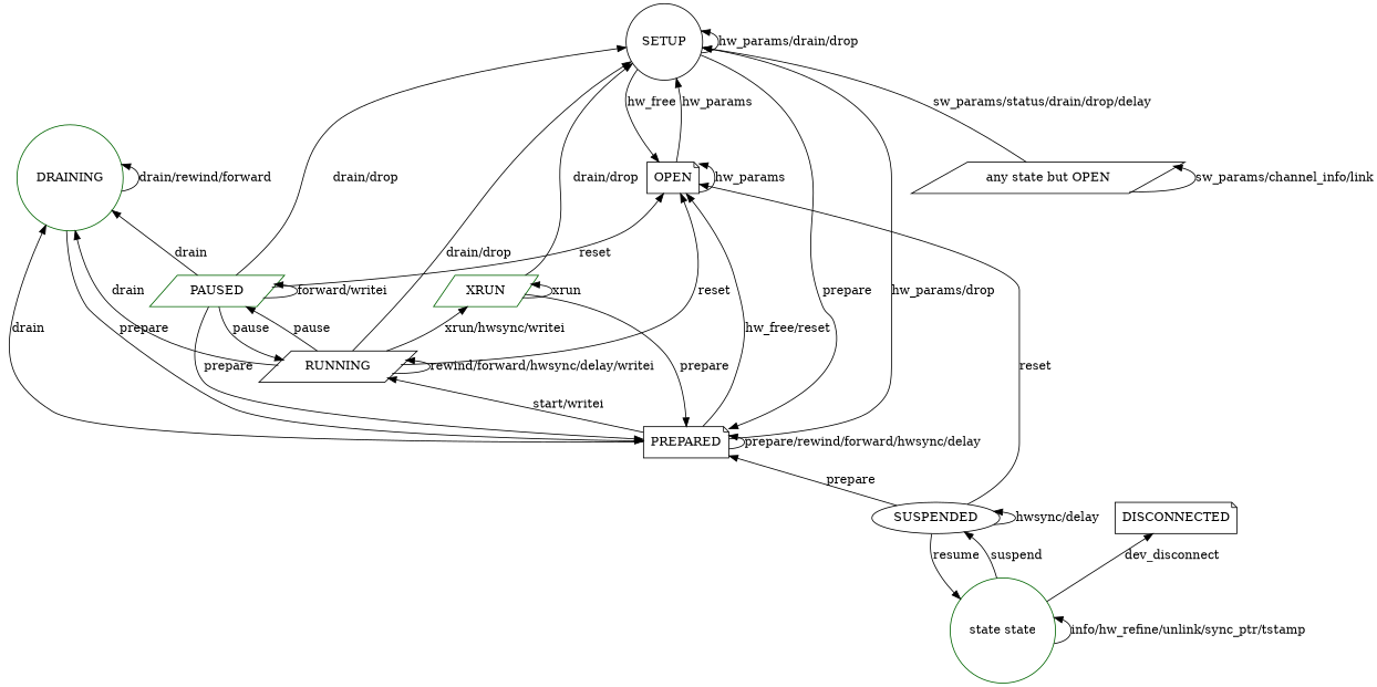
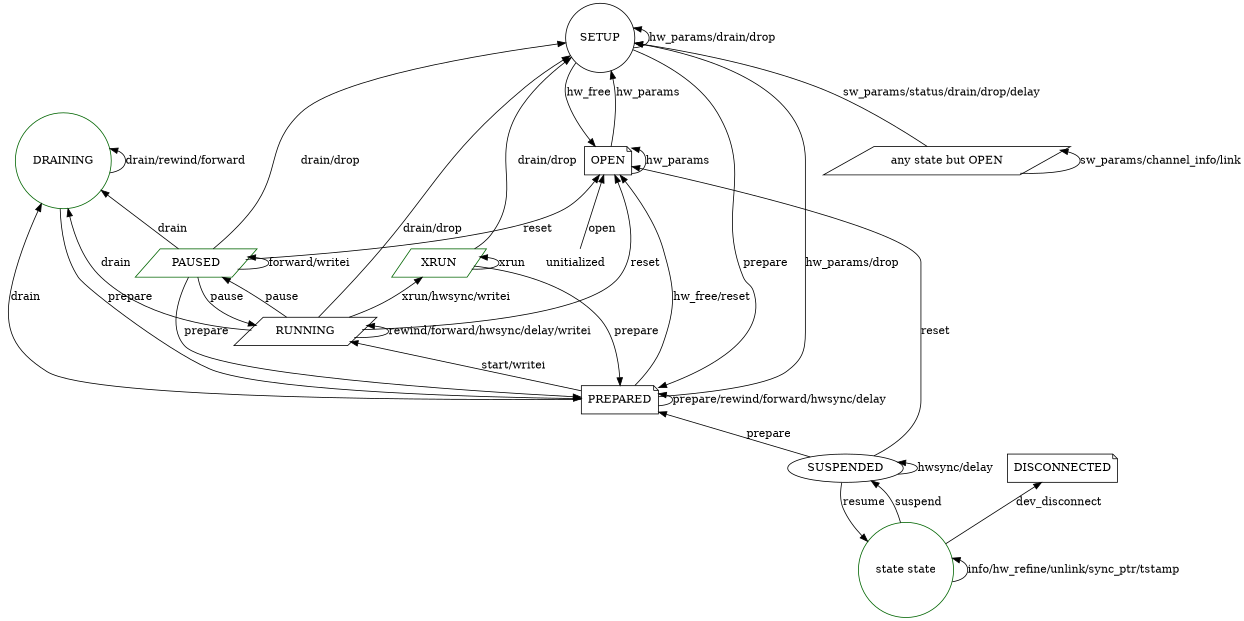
  digraph {
    rankdir=BT
    node [color=black shape=parallelogram]
    n1 [color=darkgreen label="state state" shape=circle]
    SUSPENDED [shape=ellipse]
    DISCONNECTED [shape=note]
    OPEN [shape=note]
    PREPARED [shape=note]
    SETUP [shape=circle]
    RUNNING
    DRAINING [color=darkgreen shape=circle]
    n9 [label="any state but OPEN"]
+   unitialized [color=darkgreen shape=none]
    XRUN [color=darkgreen]
    PAUSED [color=darkgreen]
    n1 -> n1 [label="info/hw_refine/unlink/sync_ptr/tstamp"]
    n1 -> SUSPENDED [label=suspend]
    n1 -> DISCONNECTED [label=dev_disconnect]
    SUSPENDED -> n1 [label=resume]
    SUSPENDED -> SUSPENDED [label="hwsync/delay"]
    SUSPENDED -> OPEN [label=reset]
    SUSPENDED -> PREPARED [label=prepare]
    OPEN -> OPEN [label=hw_params]
    OPEN -> SETUP [label=hw_params]
    PREPARED -> OPEN [label="hw_free/reset"]
    PREPARED -> PREPARED [label="prepare/rewind/forward/hwsync/delay"]
    PREPARED -> SETUP [label="hw_params/drop"]
    PREPARED -> RUNNING [label="start/writei"]
    PREPARED -> DRAINING [label=drain]
    SETUP -> OPEN [label=hw_free]
    SETUP -> PREPARED [label=prepare]
    SETUP -> SETUP [label="hw_params/drain/drop"]
    RUNNING -> OPEN [label=reset]
    RUNNING -> SETUP [label="drain/drop"]
    RUNNING -> RUNNING [label="rewind/forward/hwsync/delay/writei"]
    RUNNING -> DRAINING [label=drain]
    RUNNING -> XRUN [label="xrun/hwsync/writei"]
    RUNNING -> PAUSED [label=pause]
    DRAINING -> PREPARED [label=prepare]
    DRAINING -> DRAINING [label="drain/rewind/forward"]
    n9 -> SETUP [label="sw_params/status/drain/drop/delay"]
    n9 -> n9 [label="sw_params/channel_info/link"]
+   unitialized -> OPEN [label=open]
    XRUN -> PREPARED [label=prepare]
    XRUN -> SETUP [label="drain/drop"]
    XRUN -> XRUN [label=xrun]
    PAUSED -> OPEN [label=reset]
    PAUSED -> PREPARED [label=prepare]
    PAUSED -> SETUP [label="drain/drop"]
    PAUSED -> RUNNING [label=pause]
    PAUSED -> DRAINING [label=drain]
    PAUSED -> PAUSED [label="forward/writei"]
  }
